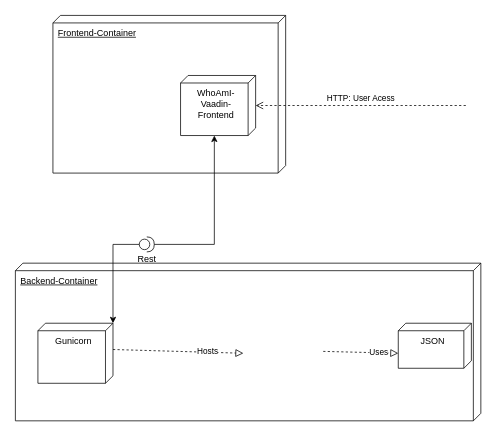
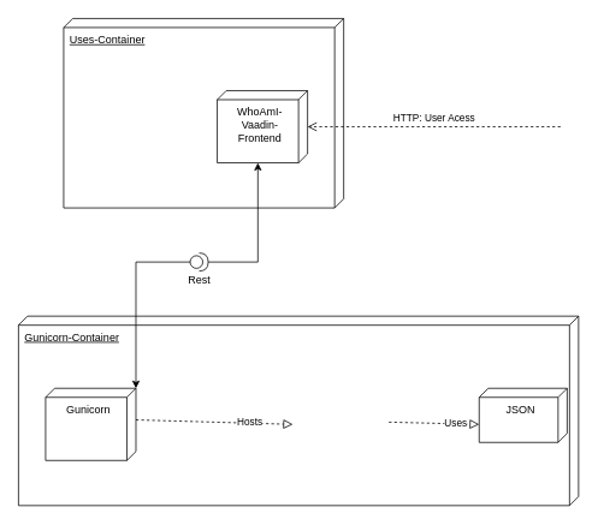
  <mxCell id="0" />
  <mxCell id="1" parent="0" />
- <mxCell id="2" value="&lt;u&gt;Frontend-Container&lt;/u&gt;" style="verticalAlign=top;align=left;shape=cube;size=10;direction=south;fontStyle=0;html=1;boundedLbl=1;spacingLeft=5;whiteSpace=wrap;" parent="1" vertex="1"><mxGeometry x="70" y="20" width="310" height="210" as="geometry" /></mxCell>
+ <mxCell id="2" value="&lt;u&gt;Uses-Container&lt;/u&gt;" style="verticalAlign=top;align=left;shape=cube;size=10;direction=south;fontStyle=0;html=1;boundedLbl=1;spacingLeft=5;whiteSpace=wrap;" parent="1" vertex="1"><mxGeometry x="70" y="20" width="310" height="210" as="geometry" /></mxCell>
  <mxCell id="3" value="WhoAmI-Vaadin-Frontend" style="verticalAlign=top;align=center;shape=cube;size=10;direction=south;html=1;boundedLbl=1;spacingLeft=5;whiteSpace=wrap;" parent="2" vertex="1"><mxGeometry width="100" height="80" relative="1" as="geometry"><mxPoint x="170" y="80" as="offset" /></mxGeometry></mxCell>
- <mxCell id="4" value="&lt;u&gt;Backend-Container&lt;/u&gt;" style="verticalAlign=top;align=left;shape=cube;size=10;direction=south;fontStyle=0;html=1;boundedLbl=1;spacingLeft=5;whiteSpace=wrap;" vertex="1" parent="1"><mxGeometry x="20" y="350" width="620" height="210" as="geometry" /></mxCell>
+ <mxCell id="4" value="&lt;u&gt;Gunicorn-Container&lt;/u&gt;" style="verticalAlign=top;align=left;shape=cube;size=10;direction=south;fontStyle=0;html=1;boundedLbl=1;spacingLeft=5;whiteSpace=wrap;" vertex="1" parent="1"><mxGeometry x="20" y="350" width="620" height="210" as="geometry" /></mxCell>
  <mxCell id="5" value="Gunicorn" style="verticalAlign=top;align=center;shape=cube;size=10;direction=south;html=1;boundedLbl=1;spacingLeft=5;whiteSpace=wrap;" vertex="1" parent="4"><mxGeometry width="100" height="80" relative="1" as="geometry"><mxPoint x="30" y="80" as="offset" /></mxGeometry></mxCell>
  <mxCell id="6" value="" style="endArrow=block;startArrow=none;endFill=0;startFill=0;endSize=8;html=1;verticalAlign=bottom;dashed=1;labelBackgroundColor=none;rounded=0;exitX=0;exitY=0;exitDx=35;exitDy=0;exitPerimeter=0;" edge="1" parent="4" source="5"><mxGeometry width="160" relative="1" as="geometry"><mxPoint x="164.49" y="119.5" as="sourcePoint" /><mxPoint x="303.673" y="120" as="targetPoint" /></mxGeometry></mxCell>
  <mxCell id="7" value="Hosts" style="edgeLabel;html=1;align=center;verticalAlign=middle;resizable=0;points=[];" vertex="1" connectable="0" parent="6"><mxGeometry x="0.455" y="1" relative="1" as="geometry"><mxPoint as="offset" /></mxGeometry></mxCell>
  <mxCell id="8" value="JSON" style="verticalAlign=top;align=center;shape=cube;size=10;direction=south;html=1;boundedLbl=1;spacingLeft=5;whiteSpace=wrap;" vertex="1" parent="4"><mxGeometry x="510" y="80" width="97.35" height="60" as="geometry" /></mxCell>
  <mxCell id="9" value="" style="endArrow=block;startArrow=none;endFill=0;startFill=0;endSize=8;html=1;verticalAlign=bottom;dashed=1;labelBackgroundColor=none;rounded=0;exitX=0;exitY=0;exitDx=35;exitDy=0;exitPerimeter=0;entryX=0;entryY=0;entryDx=40;entryDy=97.35;entryPerimeter=0;" edge="1" parent="4" target="8"><mxGeometry width="160" relative="1" as="geometry"><mxPoint x="410" y="117.5" as="sourcePoint" /><mxPoint x="583.673" y="122.5" as="targetPoint" /></mxGeometry></mxCell>
  <mxCell id="10" value="Uses" style="edgeLabel;html=1;align=center;verticalAlign=middle;resizable=0;points=[];" vertex="1" connectable="0" parent="9"><mxGeometry x="0.455" y="1" relative="1" as="geometry"><mxPoint as="offset" /></mxGeometry></mxCell>
- <mxCell id="11" value="Rest" style="shape=providedRequiredInterface;html=1;verticalLabelPosition=bottom;sketch=0;" vertex="1" parent="1"><mxGeometry x="185" y="315" width="20" height="20" as="geometry" /></mxCell>
+ <mxCell id="11" value="Rest" style="shape=providedRequiredInterface;html=1;verticalLabelPosition=bottom;sketch=0;" vertex="1" parent="1"><mxGeometry x="210" y="280" width="20" height="20" as="geometry" /></mxCell>
  <mxCell id="12" style="edgeStyle=orthogonalEdgeStyle;rounded=0;orthogonalLoop=1;jettySize=auto;html=1;entryX=0;entryY=0;entryDx=80;entryDy=55;entryPerimeter=0;" edge="1" parent="1" source="11" target="3"><mxGeometry relative="1" as="geometry" /></mxCell>
  <mxCell id="13" style="edgeStyle=orthogonalEdgeStyle;rounded=0;orthogonalLoop=1;jettySize=auto;html=1;entryX=0;entryY=0;entryDx=0;entryDy=0;entryPerimeter=0;" edge="1" parent="1" source="11" target="5"><mxGeometry relative="1" as="geometry" /></mxCell>
  <mxCell id="14" value="HTTP: User Acess" style="endArrow=open;startArrow=none;endFill=0;startFill=0;endSize=8;html=1;verticalAlign=bottom;dashed=1;labelBackgroundColor=none;rounded=0;" edge="1" parent="1"><mxGeometry width="160" relative="1" as="geometry"><mxPoint x="620" y="140" as="sourcePoint" /><mxPoint x="340" y="140" as="targetPoint" /></mxGeometry></mxCell>
